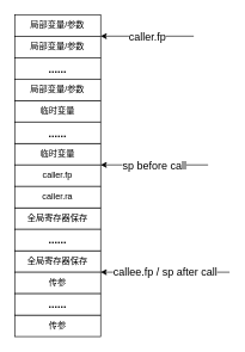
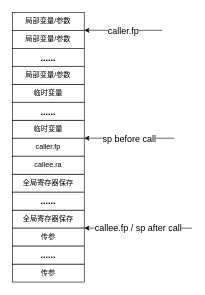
  <mxCell id="0" />
  <mxCell id="1" parent="0" />
  <mxCell id="2" value="局部变量/参数" style="rounded=0;whiteSpace=wrap;html=1;" vertex="1" parent="1"><mxGeometry x="20" y="20" width="120" height="30" as="geometry" /></mxCell>
  <mxCell id="3" value="局部变量/参数" style="rounded=0;whiteSpace=wrap;html=1;" vertex="1" parent="1"><mxGeometry x="20" y="50" width="120" height="30" as="geometry" /></mxCell>
  <mxCell id="4" value="......" style="rounded=0;whiteSpace=wrap;html=1;fontSize=15;fontStyle=1" vertex="1" parent="1"><mxGeometry x="20" y="80" width="120" height="30" as="geometry" /></mxCell>
  <mxCell id="5" value="临时变量" style="rounded=0;whiteSpace=wrap;html=1;" vertex="1" parent="1"><mxGeometry x="20" y="140" width="120" height="30" as="geometry" /></mxCell>
  <mxCell id="6" value="临时变量" style="rounded=0;whiteSpace=wrap;html=1;" vertex="1" parent="1"><mxGeometry x="20" y="200" width="120" height="30" as="geometry" /></mxCell>
  <mxCell id="7" value="&lt;font style=&quot;font-size: 15px;&quot;&gt;caller.fp&lt;/font&gt;" style="endArrow=classic;html=1;entryX=1;entryY=0;entryDx=0;entryDy=0;strokeWidth=1;fontSize=15;" edge="1" parent="1" target="3"><mxGeometry width="50" height="50" relative="1" as="geometry"><mxPoint x="270" y="50" as="sourcePoint" /><mxPoint x="250" y="30" as="targetPoint" /></mxGeometry></mxCell>
  <mxCell id="8" value="&lt;span style=&quot;font-size: 15px ; font-weight: 700&quot;&gt;......&lt;/span&gt;" style="rounded=0;whiteSpace=wrap;html=1;" vertex="1" parent="1"><mxGeometry x="20" y="170" width="120" height="30" as="geometry" /></mxCell>
  <mxCell id="9" value="sp before call" style="endArrow=classic;html=1;entryX=1;entryY=0;entryDx=0;entryDy=0;strokeWidth=1;fontSize=15;" edge="1" parent="1"><mxGeometry width="50" height="50" relative="1" as="geometry"><mxPoint x="290" y="230" as="sourcePoint" /><mxPoint x="140" y="230" as="targetPoint" /></mxGeometry></mxCell>
  <mxCell id="10" value="局部变量/参数" style="rounded=0;whiteSpace=wrap;html=1;" vertex="1" parent="1"><mxGeometry x="20" y="110" width="120" height="30" as="geometry" /></mxCell>
  <mxCell id="11" value="全局寄存器保存" style="rounded=0;whiteSpace=wrap;html=1;" vertex="1" parent="1"><mxGeometry x="20" y="290" width="120" height="30" as="geometry" /></mxCell>
  <mxCell id="12" value="全局寄存器保存" style="rounded=0;whiteSpace=wrap;html=1;" vertex="1" parent="1"><mxGeometry x="20" y="350" width="120" height="30" as="geometry" /></mxCell>
  <mxCell id="13" value="&lt;span style=&quot;font-size: 15px ; font-weight: 700&quot;&gt;......&lt;/span&gt;" style="rounded=0;whiteSpace=wrap;html=1;" vertex="1" parent="1"><mxGeometry x="20" y="320" width="120" height="30" as="geometry" /></mxCell>
  <mxCell id="14" value="caller.fp" style="rounded=0;whiteSpace=wrap;html=1;" vertex="1" parent="1"><mxGeometry x="20" y="230" width="120" height="30" as="geometry" /></mxCell>
- <mxCell id="15" value="caller.ra" style="rounded=0;whiteSpace=wrap;html=1;" vertex="1" parent="1"><mxGeometry x="20" y="260" width="120" height="30" as="geometry" /></mxCell>
+ <mxCell id="15" value="callee.ra" style="rounded=0;whiteSpace=wrap;html=1;" vertex="1" parent="1"><mxGeometry x="20" y="260" width="120" height="30" as="geometry" /></mxCell>
  <mxCell id="16" value="传参" style="rounded=0;whiteSpace=wrap;html=1;" vertex="1" parent="1"><mxGeometry x="20" y="380" width="120" height="30" as="geometry" /></mxCell>
  <mxCell id="17" value="传参" style="rounded=0;whiteSpace=wrap;html=1;" vertex="1" parent="1"><mxGeometry x="20" y="440" width="120" height="30" as="geometry" /></mxCell>
  <mxCell id="18" value="&lt;span style=&quot;font-size: 15px ; font-weight: 700&quot;&gt;......&lt;/span&gt;" style="rounded=0;whiteSpace=wrap;html=1;" vertex="1" parent="1"><mxGeometry x="20" y="410" width="120" height="30" as="geometry" /></mxCell>
  <mxCell id="19" value="callee.fp / sp after call" style="endArrow=classic;html=1;entryX=1;entryY=0;entryDx=0;entryDy=0;strokeWidth=1;fontSize=15;" edge="1" parent="1"><mxGeometry width="50" height="50" relative="1" as="geometry"><mxPoint x="320" y="380" as="sourcePoint" /><mxPoint x="140" y="380" as="targetPoint" /></mxGeometry></mxCell>
